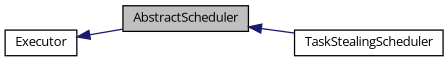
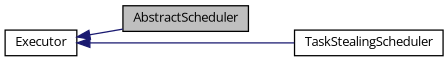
  digraph {
    fontname="Open Sans"
    rankdir=LR
    node [color=black fillcolor=white fontname="Open Sans" fontsize=10 shape=record style=filled]
    edge [color=midnightblue dir=back fontname="Open Sans" fontsize=10 labelfontname=Helvetica labelfontsize=10 style=solid]
    n1 [fillcolor=grey75 fontcolor=black height=0.2 label=AbstractScheduler width=0.4]
    n2 [height=0.2 label=TaskStealingScheduler width=0.4]
    n3 [height=0.2 label=Executor width=0.4]
-   n1 -> n2
+   n3 -> n2
    n3 -> n1
  }
